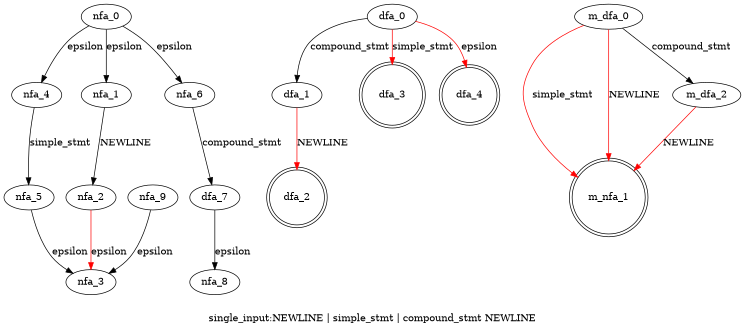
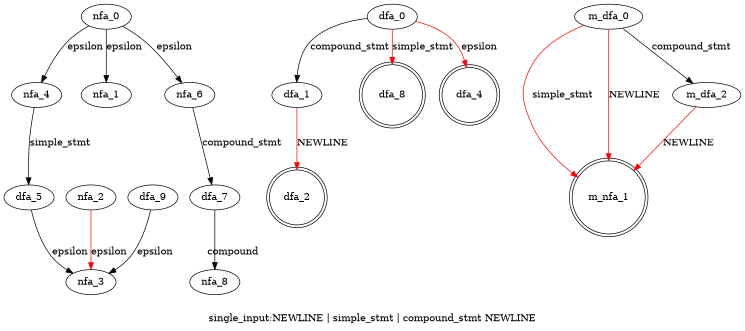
  digraph {
    label="single_input:NEWLINE | simple_stmt | compound_stmt NEWLINE"
    nfa_0
    nfa_1
    nfa_4
    nfa_6
    nfa_2
    nfa_3
-   nfa_5
+   nfa_5 [label=dfa_5]
    n8 [label=dfa_7]
    nfa_8
-   nfa_9
+   nfa_9 [label=dfa_9]
    dfa_0
    dfa_1
-   dfa_3 [shape=doublecircle]
+   dfa_3 [shape=doublecircle label=dfa_8]
    dfa_4 [shape=doublecircle]
    dfa_2 [shape=doublecircle]
    n16 [label=m_nfa_1 shape=doublecircle]
    m_dfa_0
    m_dfa_2
    subgraph sub_1 {
      nfa_0
      nfa_1
      nfa_4
      nfa_6
      nfa_2
      nfa_3
      nfa_5
      n8
      nfa_8
      nfa_9
    }
    subgraph sub_2 {
      dfa_0
      dfa_1
      dfa_3
      dfa_4
      dfa_2
    }
    subgraph sub_3 {
      n16
      m_dfa_0
      m_dfa_2
    }
    nfa_0 -> nfa_1 [label=epsilon]
    nfa_0 -> nfa_4 [label=epsilon]
    nfa_0 -> nfa_6 [label=epsilon]
-   nfa_1 -> nfa_2 [label=NEWLINE]
    nfa_4 -> nfa_5 [label=simple_stmt]
    nfa_6 -> n8 [label=compound_stmt]
    nfa_2 -> nfa_3 [color=red label=epsilon]
    nfa_5 -> nfa_3 [label=epsilon]
-   n8 -> nfa_8 [label=epsilon]
+   n8 -> nfa_8 [label=compound]
    nfa_9 -> nfa_3 [label=epsilon]
    dfa_0 -> dfa_1 [label=compound_stmt]
    dfa_0 -> dfa_3 [color=red label=simple_stmt]
    dfa_0 -> dfa_4 [color=red label=epsilon]
    dfa_1 -> dfa_2 [color=red label=NEWLINE]
    m_dfa_0 -> n16 [color=red label=simple_stmt]
    m_dfa_0 -> n16 [color=red label=NEWLINE]
    m_dfa_0 -> m_dfa_2 [label=compound_stmt]
    m_dfa_2 -> n16 [color=red label=NEWLINE]
  }
